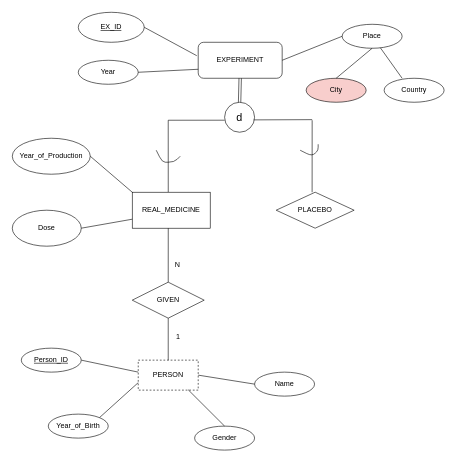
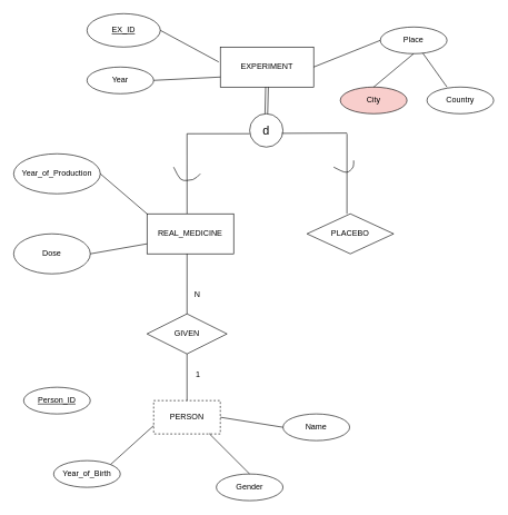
  <mxCell id="0" />
  <mxCell id="1" parent="0" />
- <mxCell id="2" value="EXPERIMENT" style="whiteSpace=wrap;html=1;align=center;rounded=1;" parent="1" vertex="1"><mxGeometry x="330" y="70" width="140" height="60" as="geometry" /></mxCell>
+ <mxCell id="2" value="EXPERIMENT" style="whiteSpace=wrap;html=1;align=center;" parent="1" vertex="1"><mxGeometry x="330" y="70" width="140" height="60" as="geometry" /></mxCell>
  <mxCell id="3" value="Place" style="ellipse;whiteSpace=wrap;html=1;align=center;" parent="1" vertex="1"><mxGeometry x="570" y="40" width="100" height="40" as="geometry" /></mxCell>
  <mxCell id="4" value="EX_ID" style="ellipse;whiteSpace=wrap;html=1;align=center;fontStyle=4;" parent="1" vertex="1"><mxGeometry x="130" y="20" width="110" height="50" as="geometry" /></mxCell>
  <mxCell id="5" value="" style="endArrow=none;html=1;entryX=1;entryY=0.5;entryDx=0;entryDy=0;exitX=-0.017;exitY=0.373;exitDx=0;exitDy=0;exitPerimeter=0;" parent="1" source="2" target="4" edge="1"><mxGeometry width="50" height="50" relative="1" as="geometry"><mxPoint x="260" y="120" as="sourcePoint" /><mxPoint x="310" y="70" as="targetPoint" /></mxGeometry></mxCell>
  <mxCell id="6" value="" style="endArrow=none;html=1;entryX=0;entryY=0.5;entryDx=0;entryDy=0;exitX=1;exitY=0.5;exitDx=0;exitDy=0;" parent="1" source="2" target="3" edge="1"><mxGeometry width="50" height="50" relative="1" as="geometry"><mxPoint x="470" y="130" as="sourcePoint" /><mxPoint x="520" y="80" as="targetPoint" /></mxGeometry></mxCell>
  <mxCell id="7" value="Year" style="ellipse;whiteSpace=wrap;html=1;align=center;" parent="1" vertex="1"><mxGeometry x="130" y="100" width="100" height="40" as="geometry" /></mxCell>
  <mxCell id="8" value="City" style="ellipse;whiteSpace=wrap;html=1;align=center;fillColor=#f8cecc;" parent="1" vertex="1"><mxGeometry x="510" y="130" width="100" height="40" as="geometry" /></mxCell>
  <mxCell id="9" value="Country" style="ellipse;whiteSpace=wrap;html=1;align=center;" parent="1" vertex="1"><mxGeometry x="640" y="130" width="100" height="40" as="geometry" /></mxCell>
  <mxCell id="10" value="" style="endArrow=none;html=1;exitX=1;exitY=0.5;exitDx=0;exitDy=0;entryX=0;entryY=0.75;entryDx=0;entryDy=0;" parent="1" source="7" target="2" edge="1"><mxGeometry width="50" height="50" relative="1" as="geometry"><mxPoint x="230" y="160" as="sourcePoint" /><mxPoint x="280" y="110" as="targetPoint" /></mxGeometry></mxCell>
  <mxCell id="11" value="" style="endArrow=none;html=1;entryX=0.3;entryY=0;entryDx=0;entryDy=0;entryPerimeter=0;" parent="1" source="3" target="9" edge="1"><mxGeometry width="50" height="50" relative="1" as="geometry"><mxPoint x="650" y="160" as="sourcePoint" /><mxPoint x="700" y="110" as="targetPoint" /></mxGeometry></mxCell>
  <mxCell id="12" value="" style="endArrow=none;html=1;entryX=0.5;entryY=1;entryDx=0;entryDy=0;exitX=0.5;exitY=0;exitDx=0;exitDy=0;" parent="1" source="8" target="3" edge="1"><mxGeometry width="50" height="50" relative="1" as="geometry"><mxPoint x="510" y="155" as="sourcePoint" /><mxPoint x="560" y="105" as="targetPoint" /></mxGeometry></mxCell>
  <mxCell id="13" value="&lt;font style=&quot;font-size: 18px&quot;&gt;d&lt;/font&gt;" style="ellipse;whiteSpace=wrap;html=1;aspect=fixed;" parent="1" vertex="1"><mxGeometry x="374" y="170" width="50" height="50" as="geometry" /></mxCell>
  <mxCell id="14" value="" style="shape=link;html=1;entryX=0.5;entryY=0;entryDx=0;entryDy=0;exitX=0.5;exitY=1;exitDx=0;exitDy=0;" parent="1" source="2" target="13" edge="1"><mxGeometry width="100" relative="1" as="geometry"><mxPoint x="340" y="150" as="sourcePoint" /><mxPoint x="440" y="150" as="targetPoint" /></mxGeometry></mxCell>
  <mxCell id="15" value="REAL_MEDICINE" style="whiteSpace=wrap;html=1;align=center;" parent="1" vertex="1"><mxGeometry x="220" y="320" width="130" height="60" as="geometry" /></mxCell>
  <mxCell id="16" value="PLACEBO" style="rhombus;whiteSpace=wrap;html=1;align=center;" parent="1" vertex="1"><mxGeometry x="460" y="320" width="130" height="60" as="geometry" /></mxCell>
  <mxCell id="17" value="" style="endArrow=none;html=1;entryX=0.003;entryY=0.599;entryDx=0;entryDy=0;entryPerimeter=0;" parent="1" target="13" edge="1"><mxGeometry width="50" height="50" relative="1" as="geometry"><mxPoint x="280" y="200" as="sourcePoint" /><mxPoint x="350" y="210" as="targetPoint" /></mxGeometry></mxCell>
  <mxCell id="18" value="" style="endArrow=none;html=1;exitX=0.462;exitY=-0.005;exitDx=0;exitDy=0;exitPerimeter=0;" parent="1" source="15" edge="1"><mxGeometry width="50" height="50" relative="1" as="geometry"><mxPoint x="220" y="270" as="sourcePoint" /><mxPoint x="280" y="200" as="targetPoint" /></mxGeometry></mxCell>
  <mxCell id="19" value="" style="endArrow=none;html=1;exitX=0.971;exitY=0.588;exitDx=0;exitDy=0;exitPerimeter=0;" parent="1" source="13" edge="1"><mxGeometry width="50" height="50" relative="1" as="geometry"><mxPoint x="490" y="230" as="sourcePoint" /><mxPoint x="520" y="199" as="targetPoint" /></mxGeometry></mxCell>
  <mxCell id="20" value="" style="endArrow=none;html=1;exitX=0.461;exitY=0.001;exitDx=0;exitDy=0;exitPerimeter=0;" parent="1" source="16" edge="1"><mxGeometry width="50" height="50" relative="1" as="geometry"><mxPoint x="500" y="270" as="sourcePoint" /><mxPoint x="520" y="200" as="targetPoint" /></mxGeometry></mxCell>
  <mxCell id="21" value="Year_of_Production" style="ellipse;whiteSpace=wrap;html=1;align=center;" parent="1" vertex="1"><mxGeometry x="20" y="230" width="130" height="60" as="geometry" /></mxCell>
  <mxCell id="22" value="" style="endArrow=none;html=1;exitX=1;exitY=0.5;exitDx=0;exitDy=0;entryX=0;entryY=0;entryDx=0;entryDy=0;" parent="1" source="21" target="15" edge="1"><mxGeometry width="50" height="50" relative="1" as="geometry"><mxPoint x="160" y="360" as="sourcePoint" /><mxPoint x="210" y="310" as="targetPoint" /></mxGeometry></mxCell>
  <mxCell id="23" value="Dose" style="ellipse;whiteSpace=wrap;html=1;align=center;" parent="1" vertex="1"><mxGeometry x="20" y="350" width="115" height="60" as="geometry" /></mxCell>
  <mxCell id="24" value="" style="endArrow=none;html=1;entryX=0;entryY=0.75;entryDx=0;entryDy=0;exitX=1;exitY=0.5;exitDx=0;exitDy=0;" parent="1" source="23" target="15" edge="1"><mxGeometry width="50" height="50" relative="1" as="geometry"><mxPoint x="140" y="410" as="sourcePoint" /><mxPoint x="190" y="360" as="targetPoint" /></mxGeometry></mxCell>
  <mxCell id="25" value="GIVEN" style="shape=rhombus;perimeter=rhombusPerimeter;whiteSpace=wrap;html=1;align=center;" parent="1" vertex="1"><mxGeometry x="220" y="470" width="120" height="60" as="geometry" /></mxCell>
  <mxCell id="26" value="" style="endArrow=none;html=1;rounded=0;exitX=0.462;exitY=1;exitDx=0;exitDy=0;exitPerimeter=0;" parent="1" source="15" edge="1"><mxGeometry relative="1" as="geometry"><mxPoint x="285" y="380" as="sourcePoint" /><mxPoint x="280" y="470" as="targetPoint" /></mxGeometry></mxCell>
  <mxCell id="27" value="N" style="resizable=0;html=1;align=right;verticalAlign=bottom;" parent="26" connectable="0" vertex="1"><mxGeometry x="1" relative="1" as="geometry"><mxPoint x="20" y="-20" as="offset" /></mxGeometry></mxCell>
  <mxCell id="28" value="PERSON" style="whiteSpace=wrap;html=1;align=center;dashed=1;" parent="1" vertex="1"><mxGeometry x="230" y="600" width="100" height="50" as="geometry" /></mxCell>
  <mxCell id="29" value="" style="endArrow=none;html=1;rounded=0;exitX=0.5;exitY=0;exitDx=0;exitDy=0;entryX=0.5;entryY=1;entryDx=0;entryDy=0;" parent="1" source="28" target="25" edge="1"><mxGeometry relative="1" as="geometry"><mxPoint x="230" y="560" as="sourcePoint" /><mxPoint x="390" y="560" as="targetPoint" /></mxGeometry></mxCell>
  <mxCell id="30" value="1" style="resizable=0;html=1;align=right;verticalAlign=bottom;" parent="29" connectable="0" vertex="1"><mxGeometry x="1" relative="1" as="geometry"><mxPoint x="20" y="40" as="offset" /></mxGeometry></mxCell>
  <mxCell id="31" value="" style="endArrow=none;html=1;" parent="1" edge="1"><mxGeometry width="50" height="50" relative="1" as="geometry"><mxPoint x="300" y="260" as="sourcePoint" /><mxPoint x="260" y="250" as="targetPoint" /><Array as="points"><mxPoint x="290" y="270" /><mxPoint x="270" y="270" /></Array></mxGeometry></mxCell>
  <mxCell id="32" value="" style="endArrow=none;html=1;" parent="1" edge="1"><mxGeometry width="50" height="50" relative="1" as="geometry"><mxPoint x="500" y="250" as="sourcePoint" /><mxPoint x="530" y="240" as="targetPoint" /><Array as="points"><mxPoint x="520" y="260" /><mxPoint x="530" y="250" /></Array></mxGeometry></mxCell>
  <mxCell id="33" value="Name" style="ellipse;whiteSpace=wrap;html=1;align=center;shadow=0;sketch=0;" parent="1" vertex="1"><mxGeometry x="424" y="620" width="100" height="40" as="geometry" /></mxCell>
  <mxCell id="34" value="Year_of_Birth" style="ellipse;whiteSpace=wrap;html=1;align=center;shadow=0;sketch=0;" parent="1" vertex="1"><mxGeometry x="80" y="690" width="100" height="40" as="geometry" /></mxCell>
  <mxCell id="35" value="Gender" style="ellipse;whiteSpace=wrap;html=1;align=center;shadow=0;sketch=0;" parent="1" vertex="1"><mxGeometry x="324" y="710" width="100" height="40" as="geometry" /></mxCell>
- <mxCell id="36" value="" style="endArrow=none;html=1;exitX=1;exitY=0.5;exitDx=0;exitDy=0;entryX=0;entryY=0.4;entryDx=0;entryDy=0;entryPerimeter=0;" parent="1" source="40" target="28" edge="1"><mxGeometry width="50" height="50" relative="1" as="geometry"><mxPoint x="140" y="604" as="sourcePoint" /><mxPoint x="220" y="600" as="targetPoint" /></mxGeometry></mxCell>
  <mxCell id="37" value="" style="endArrow=none;html=1;exitX=1;exitY=0;exitDx=0;exitDy=0;entryX=0;entryY=0.75;entryDx=0;entryDy=0;" parent="1" source="34" target="28" edge="1"><mxGeometry width="50" height="50" relative="1" as="geometry"><mxPoint x="160" y="700" as="sourcePoint" /><mxPoint x="210" y="650" as="targetPoint" /></mxGeometry></mxCell>
  <mxCell id="38" value="" style="endArrow=none;html=1;exitX=1;exitY=0.5;exitDx=0;exitDy=0;entryX=0;entryY=0.5;entryDx=0;entryDy=0;" parent="1" source="28" target="33" edge="1"><mxGeometry width="50" height="50" relative="1" as="geometry"><mxPoint x="370" y="650" as="sourcePoint" /><mxPoint x="420" y="600" as="targetPoint" /></mxGeometry></mxCell>
  <mxCell id="39" value="" style="endArrow=none;html=1;entryX=0.832;entryY=0.986;entryDx=0;entryDy=0;entryPerimeter=0;exitX=0.5;exitY=0;exitDx=0;exitDy=0;" parent="1" source="35" target="28" edge="1"><mxGeometry width="50" height="50" relative="1" as="geometry"><mxPoint x="290" y="720" as="sourcePoint" /><mxPoint x="340" y="670" as="targetPoint" /></mxGeometry></mxCell>
  <mxCell id="40" value="Person_ID" style="ellipse;whiteSpace=wrap;html=1;align=center;fontStyle=4;shadow=0;sketch=0;fillColor=#FFFFFF;" parent="1" vertex="1"><mxGeometry x="35" y="580" width="100" height="40" as="geometry" /></mxCell>
